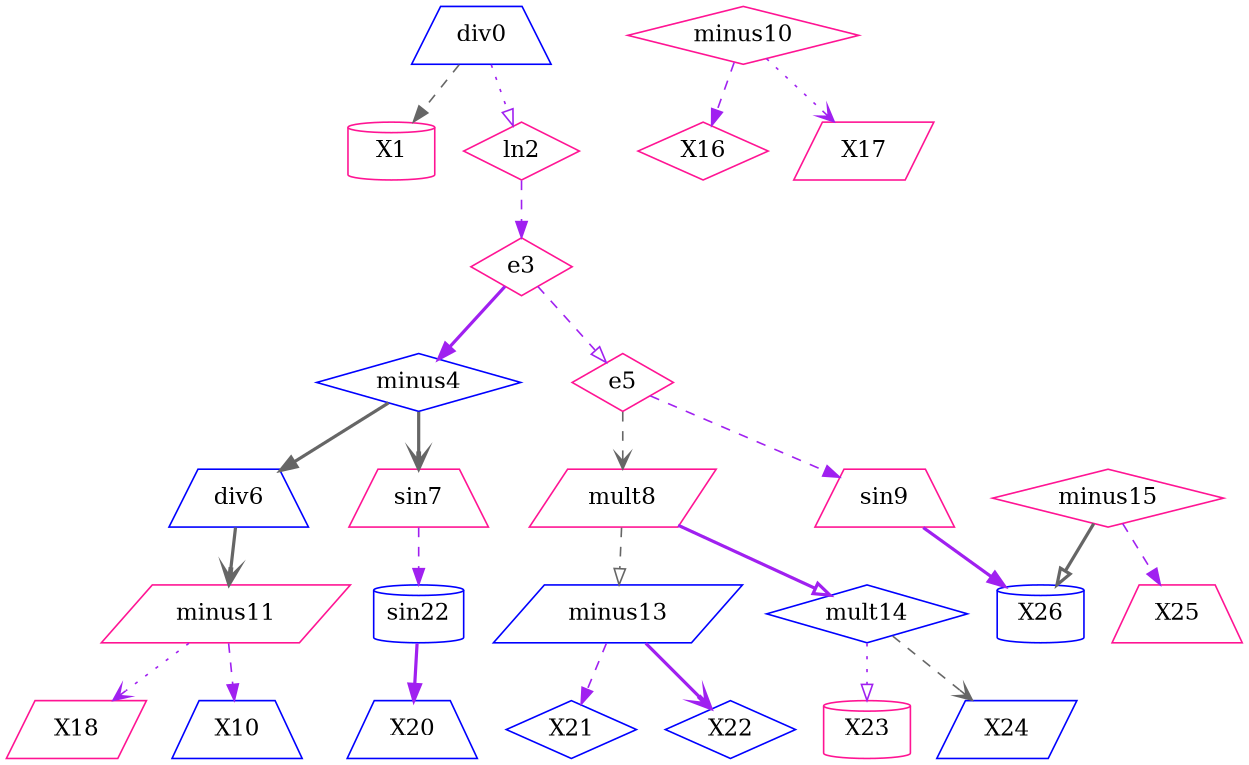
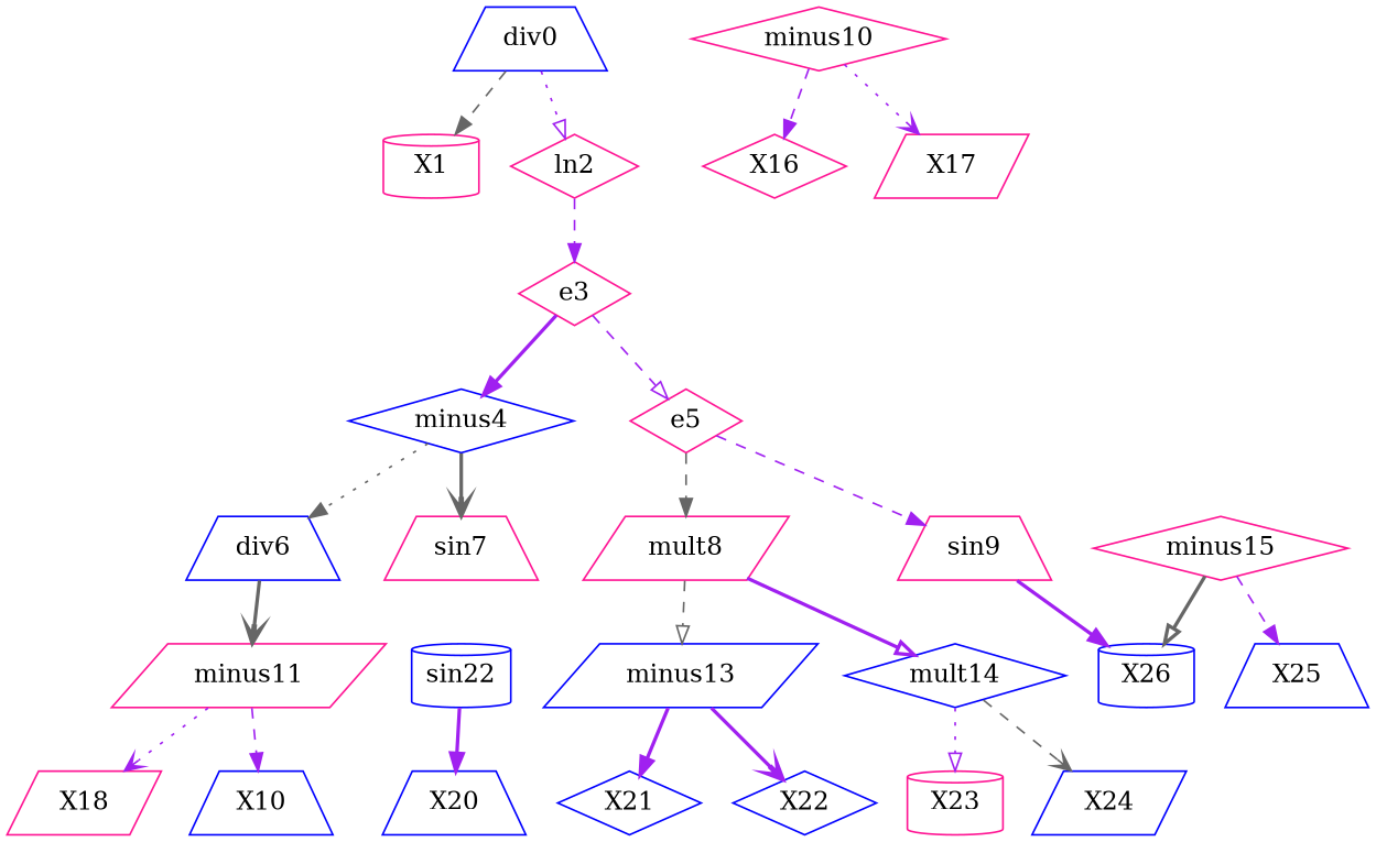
  digraph {
    node [color=deeppink shape=diamond]
    edge [arrowhead=normal color=purple style=dashed]
    div0 [color=blue shape=trapezium]
    X1 [shape=cylinder]
    ln2
    e3
    minus4 [color=blue]
    e5
    div6 [color=blue shape=trapezium]
    sin7 [shape=trapezium]
    mult8 [shape=parallelogram]
    sin9 [shape=trapezium]
    minus11 [shape=parallelogram]
    n12 [color=blue label=sin22 shape=cylinder]
    minus13 [color=blue shape=parallelogram]
    mult14 [color=blue]
    X26 [color=blue shape=cylinder]
    minus10
    X16
    X17 [shape=parallelogram]
    X18 [shape=parallelogram]
    n20 [color=blue label=X10 shape=trapezium]
    X20 [color=blue shape=trapezium]
    X21 [color=blue]
    X22 [color=blue]
    X23 [shape=cylinder]
    X24 [color=blue shape=parallelogram]
-   X25 [shape=trapezium]
+   X25 [color=blue shape=trapezium]
    minus15
    div0 -> X1 [color=gray40]
    div0 -> ln2 [arrowhead=onormal style=dotted]
    ln2 -> e3
    e3 -> minus4 [style=bold]
    e3 -> e5 [arrowhead=onormal]
-   minus4 -> div6 [color=gray40 style=bold]
+   minus4 -> div6 [color=gray40 style=dotted]
    minus4 -> sin7 [arrowhead=vee color=gray40 style=bold]
-   e5 -> mult8 [arrowhead=vee color=gray40]
+   e5 -> mult8 [color=gray40]
    e5 -> sin9
    div6 -> minus11 [arrowhead=vee color=gray40 style=bold]
-   sin7 -> n12
    mult8 -> minus13 [arrowhead=onormal color=gray40]
    mult8 -> mult14 [arrowhead=onormal style=bold]
    sin9 -> X26 [style=bold]
    minus11 -> X18 [arrowhead=vee style=dotted]
    minus11 -> n20
    n12 -> X20 [style=bold]
-   minus13 -> X21
+   minus13 -> X21 [style=bold]
    minus13 -> X22 [arrowhead=vee style=bold]
    mult14 -> X23 [arrowhead=onormal style=dotted]
    mult14 -> X24 [arrowhead=vee color=gray40]
    minus10 -> X16
    minus10 -> X17 [arrowhead=vee style=dotted]
    minus15 -> X26 [arrowhead=onormal color=gray40 style=bold]
    minus15 -> X25
  }
